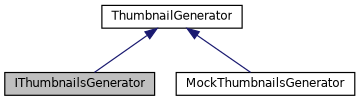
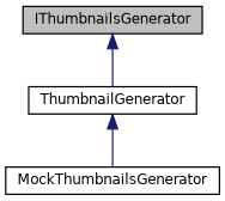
  digraph {
    node [color=black fillcolor=white fontname=Helvetica fontsize=10 shape=record style=filled]
    edge [color=midnightblue dir=back fontname=Helvetica fontsize=10 labelfontname=Helvetica labelfontsize=10 style=solid]
    n1 [fillcolor=grey75 fontcolor=black height=0.2 label=IThumbnailsGenerator width=0.4]
    n2 [height=0.2 label=ThumbnailGenerator width=0.4]
    n3 [height=0.2 label=MockThumbnailsGenerator width=0.4]
-   n2 -> n1
+   n1 -> n2
    n2 -> n3
  }
